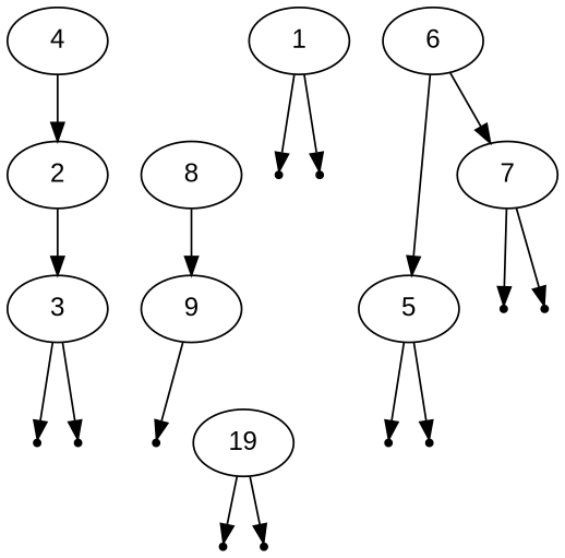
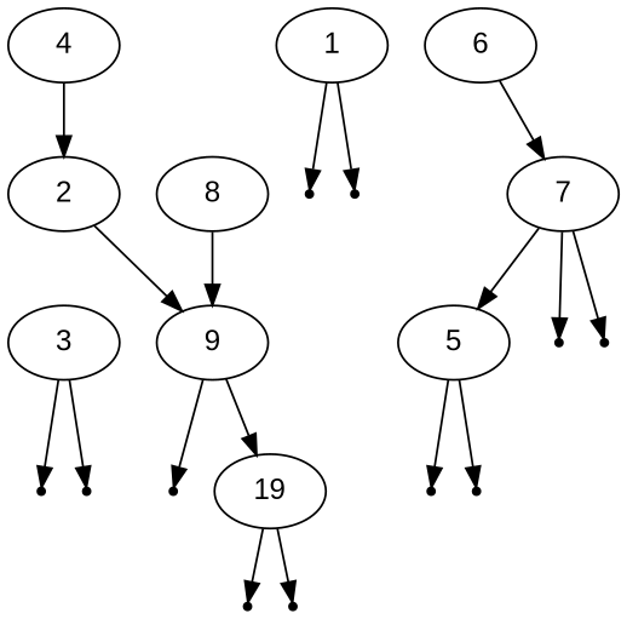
  digraph {
    node [fontname=Arial shape=point]
    4 [shape=""]
    2 [shape=""]
    3 [shape=""]
    8 [shape=""]
    9 [shape=""]
    1 [shape=""]
    null0
    null1
    null2
    null3
    6 [shape=""]
    5 [shape=""]
    7 [shape=""]
    null8
    n15 [label=19 shape=""]
    null4
    null5
    null6
    null7
    null9
    null10
    4 -> 2
-   2 -> 3
+   2 -> 9
    3 -> null2
    3 -> null3
    8 -> 9
    9 -> null8
+   9 -> n15
    1 -> null0
    1 -> null1
-   6 -> 5
+   7 -> 5
    6 -> 7
    5 -> null4
    5 -> null5
    7 -> null6
    7 -> null7
    n15 -> null9
    n15 -> null10
  }
